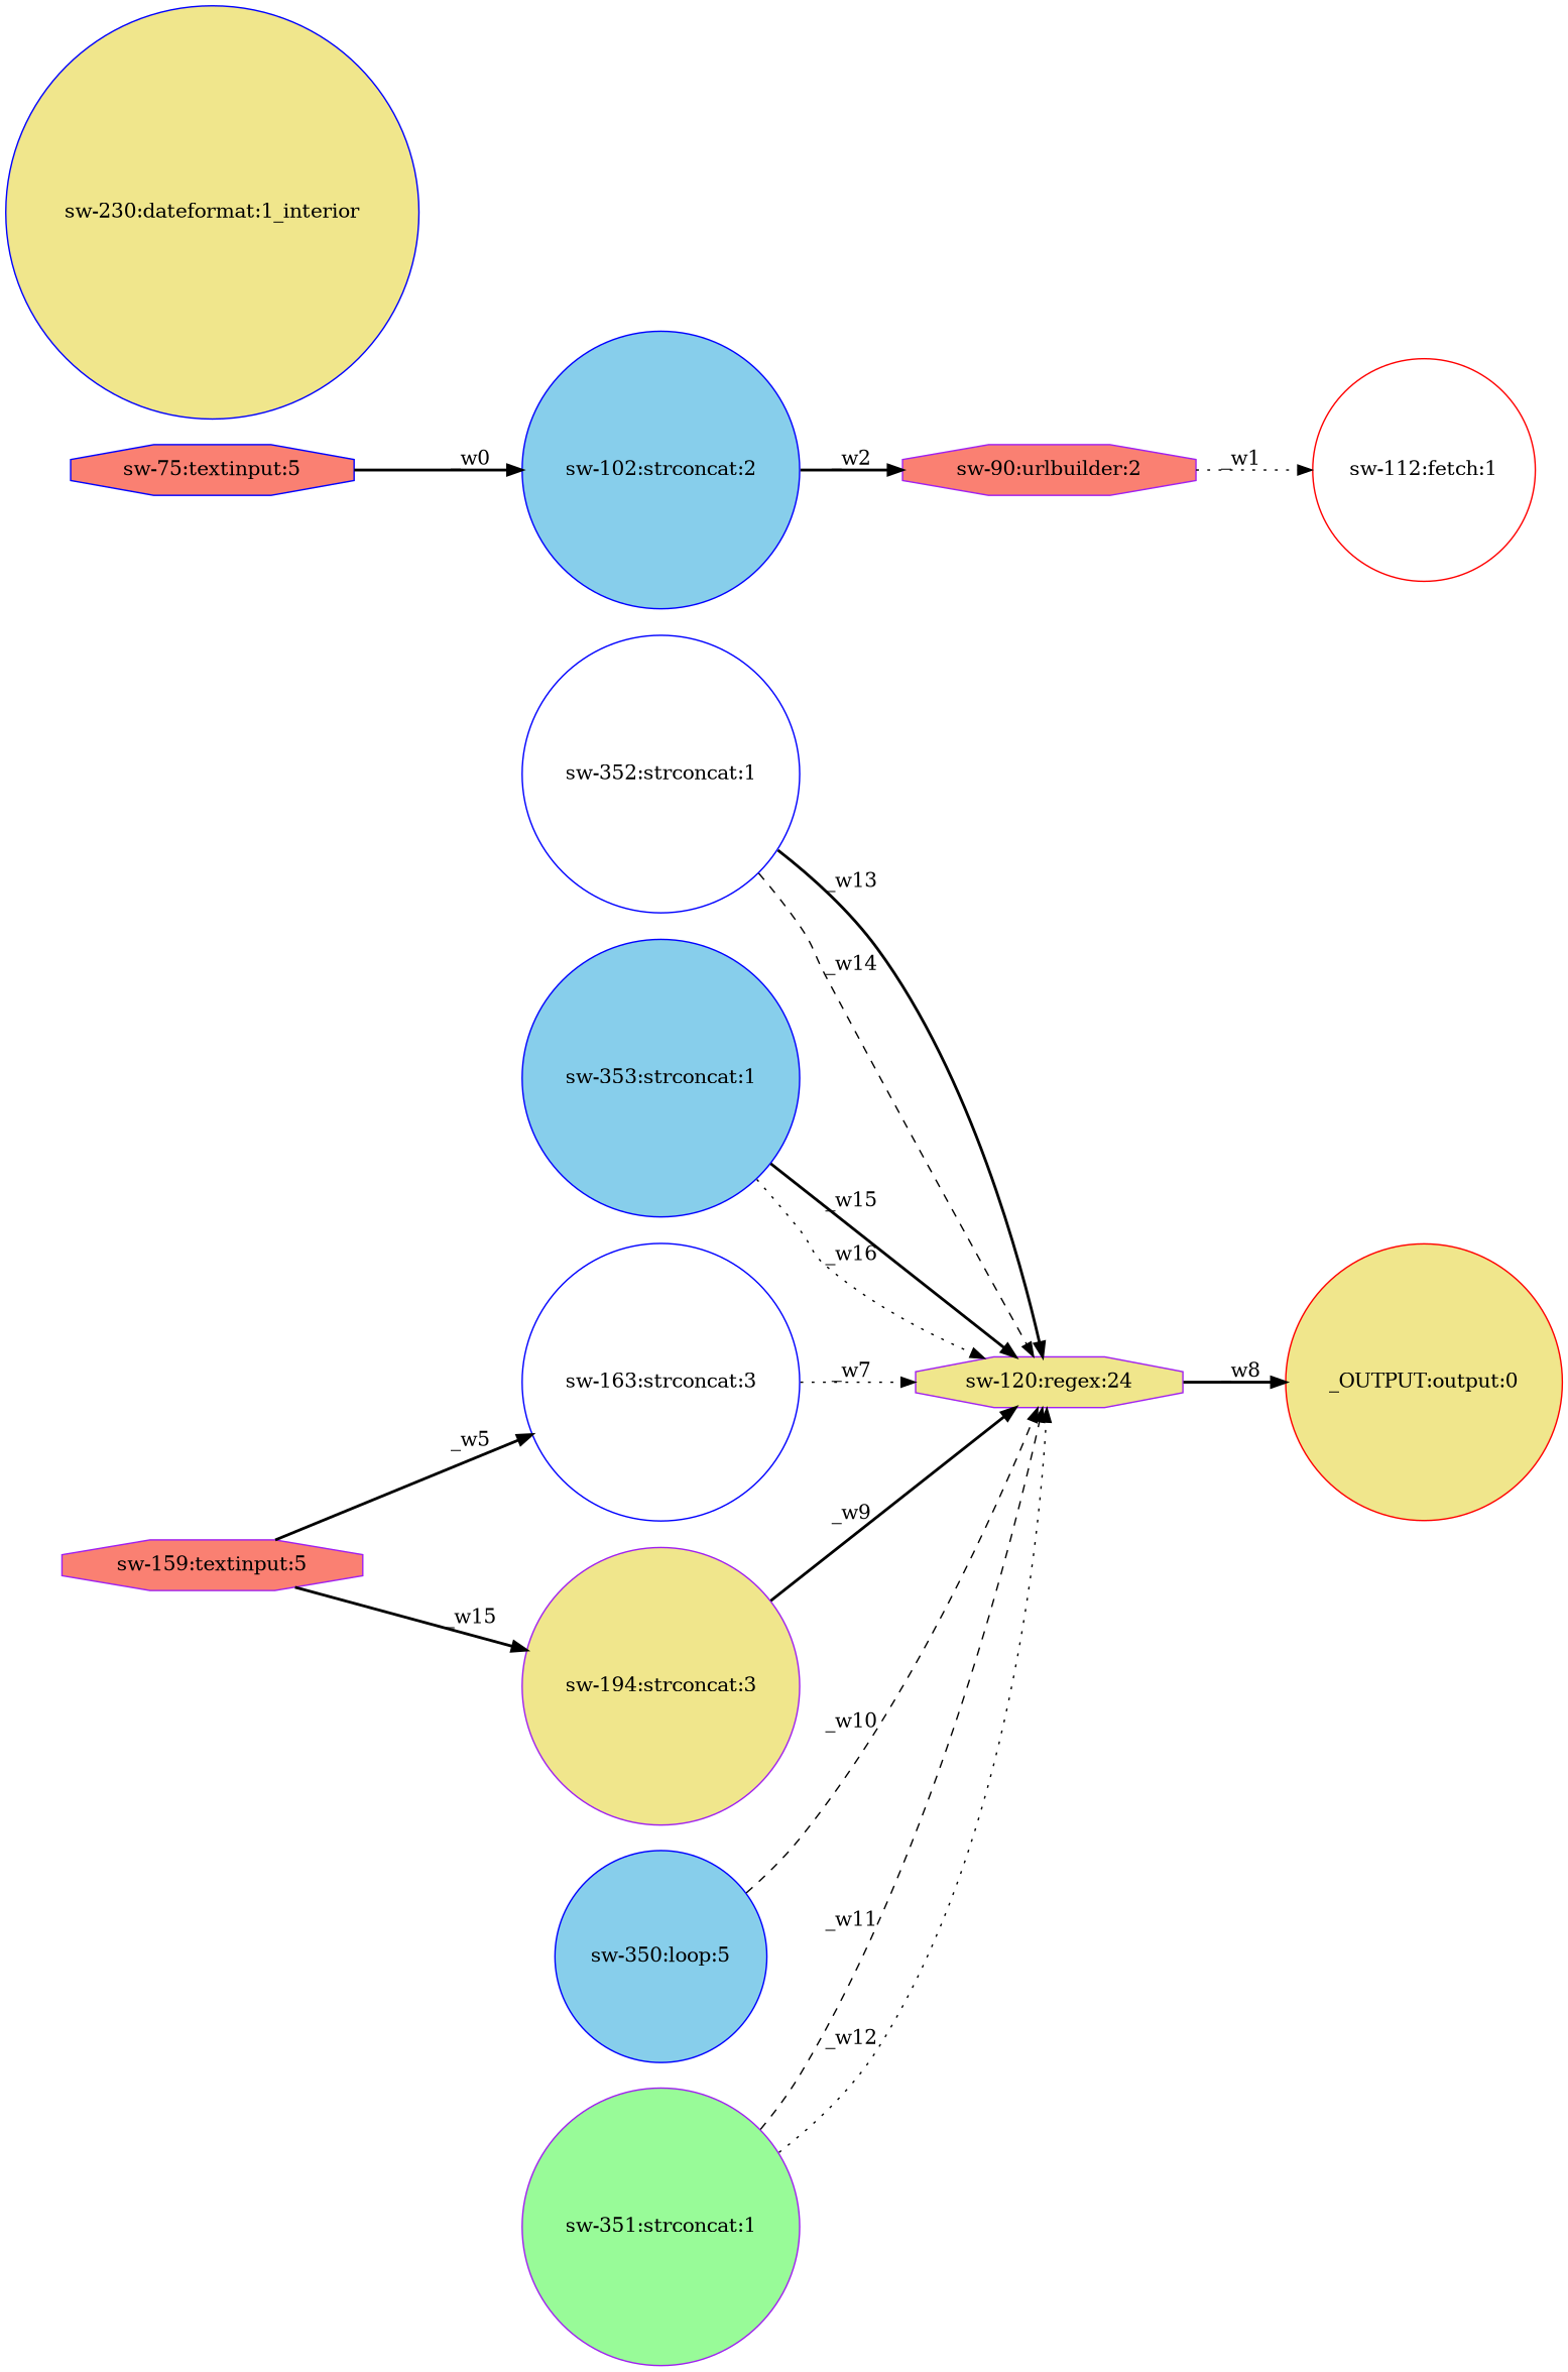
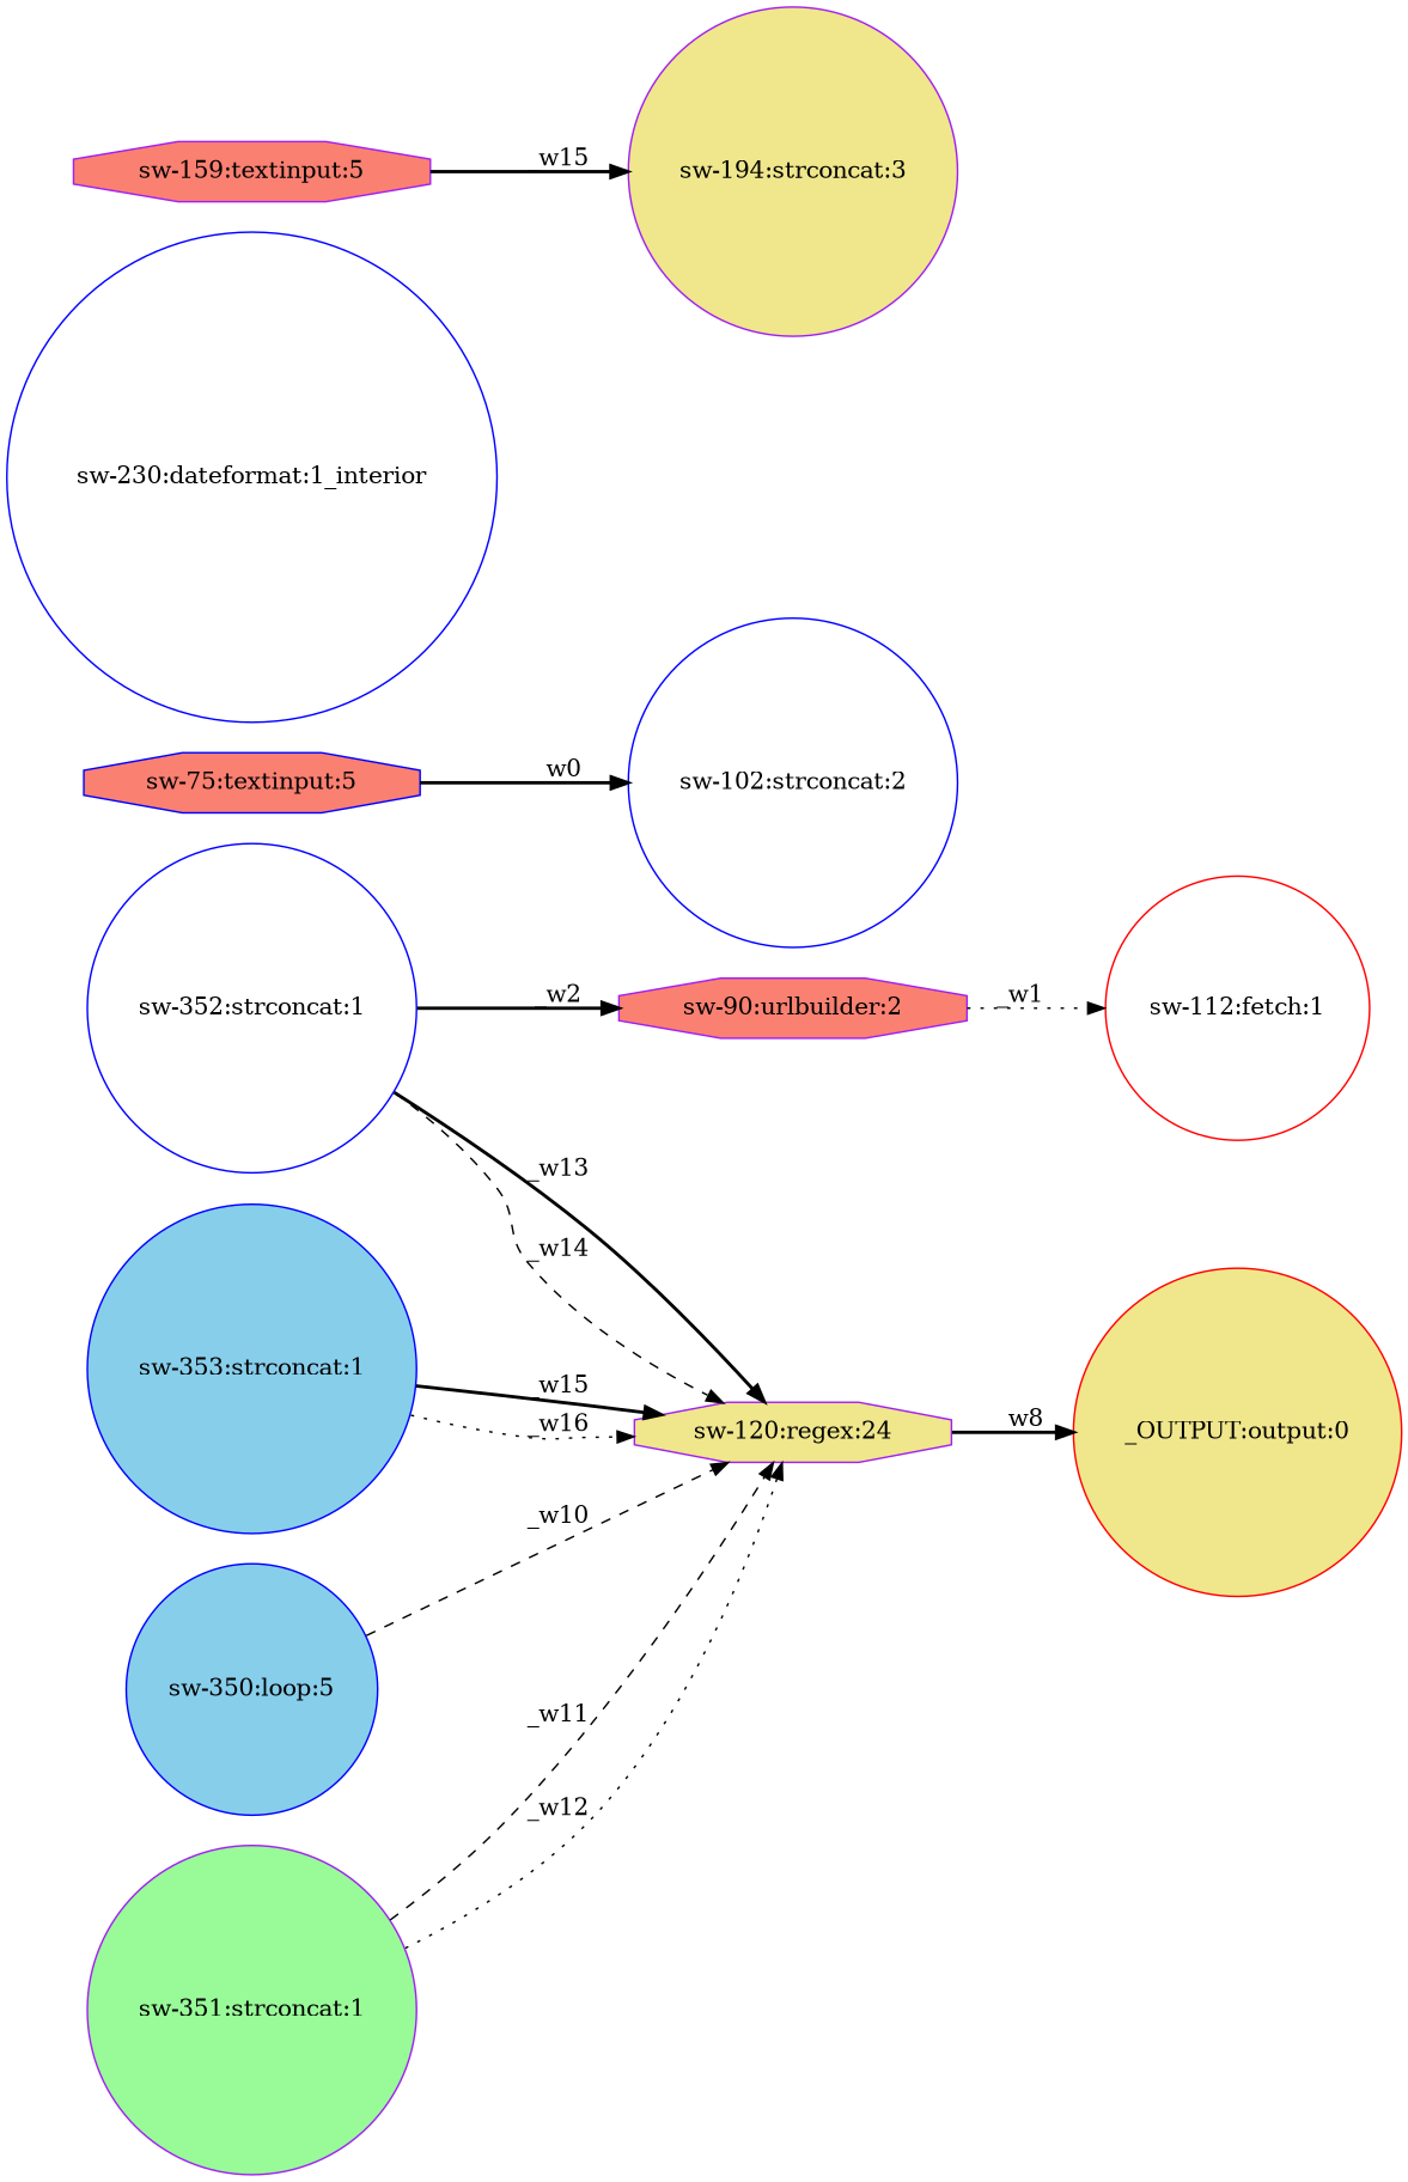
  digraph {
    rankdir=LR
    node [color=blue fillcolor=khaki shape=circle style=filled]
    edge [style=bold]
    n1 [fillcolor=white label="sw-352:strconcat:1"]
    n2 [color=purple label="sw-120:regex:24" shape=octagon]
    n3 [color=red label="_OUTPUT:output:0"]
    n4 [fillcolor=salmon label="sw-75:textinput:5" shape=octagon]
-   n5 [fillcolor=skyblue label="sw-102:strconcat:2"]
+   n5 [fillcolor=white label="sw-102:strconcat:2"]
    n6 [color=purple fillcolor=salmon label="sw-90:urlbuilder:2" shape=octagon]
    n7 [fillcolor=skyblue label="sw-353:strconcat:1"]
-   n8 [label="sw-230:dateformat:1_interior"]
+   n8 [fillcolor=white label="sw-230:dateformat:1_interior"]
    n9 [color=purple fillcolor=salmon label="sw-159:textinput:5" shape=octagon]
-   n10 [fillcolor=white label="sw-163:strconcat:3"]
    n11 [color=purple label="sw-194:strconcat:3"]
    n12 [color=red fillcolor=white label="sw-112:fetch:1"]
    n13 [fillcolor=skyblue label="sw-350:loop:5"]
    n14 [color=purple fillcolor=palegreen label="sw-351:strconcat:1"]
    n1 -> n2 [label=_w13]
    n1 -> n2 [label=_w14 style=dashed]
    n2 -> n3 [label=_w8]
    n4 -> n5 [label=_w0]
-   n5 -> n6 [label=_w2]
+   n1 -> n6 [label=_w2]
    n6 -> n12 [label=_w1 style=dotted]
    n7 -> n2 [label=_w15]
    n7 -> n2 [label=_w16 style=dotted]
-   n9 -> n10 [label=_w5]
    n9 -> n11 [label=_w15]
-   n10 -> n2 [label=_w7 style=dotted]
-   n11 -> n2 [label=_w9]
    n13 -> n2 [label=_w10 style=dashed]
    n14 -> n2 [label=_w11 style=dashed]
    n14 -> n2 [label=_w12 style=dotted]
  }
